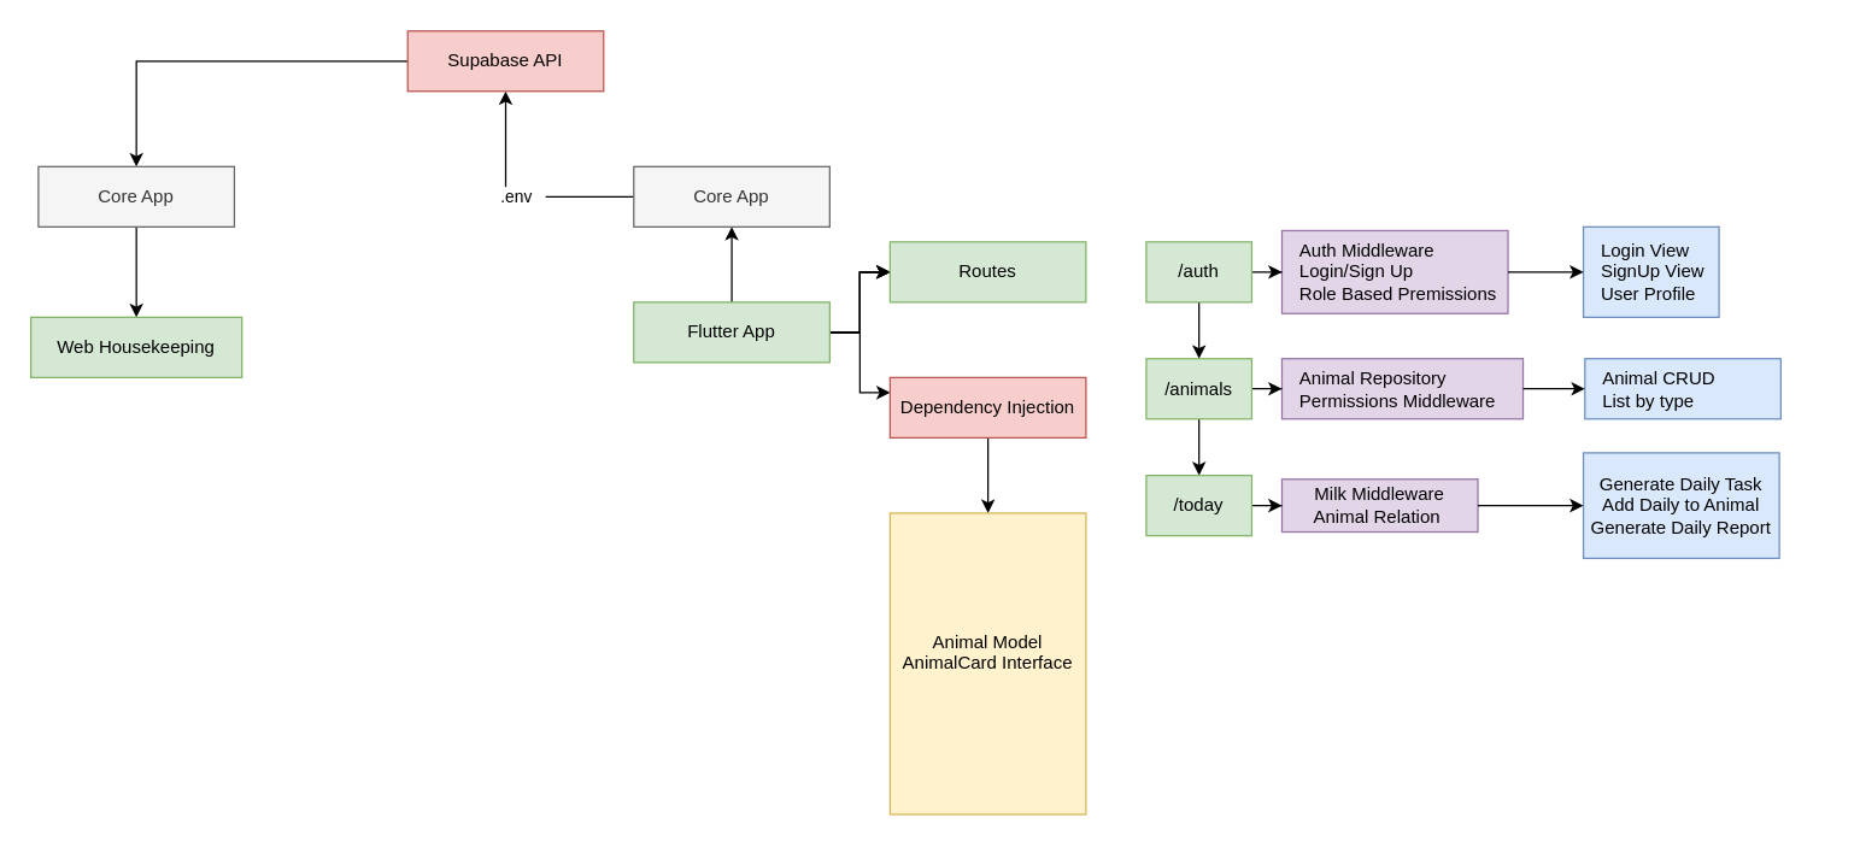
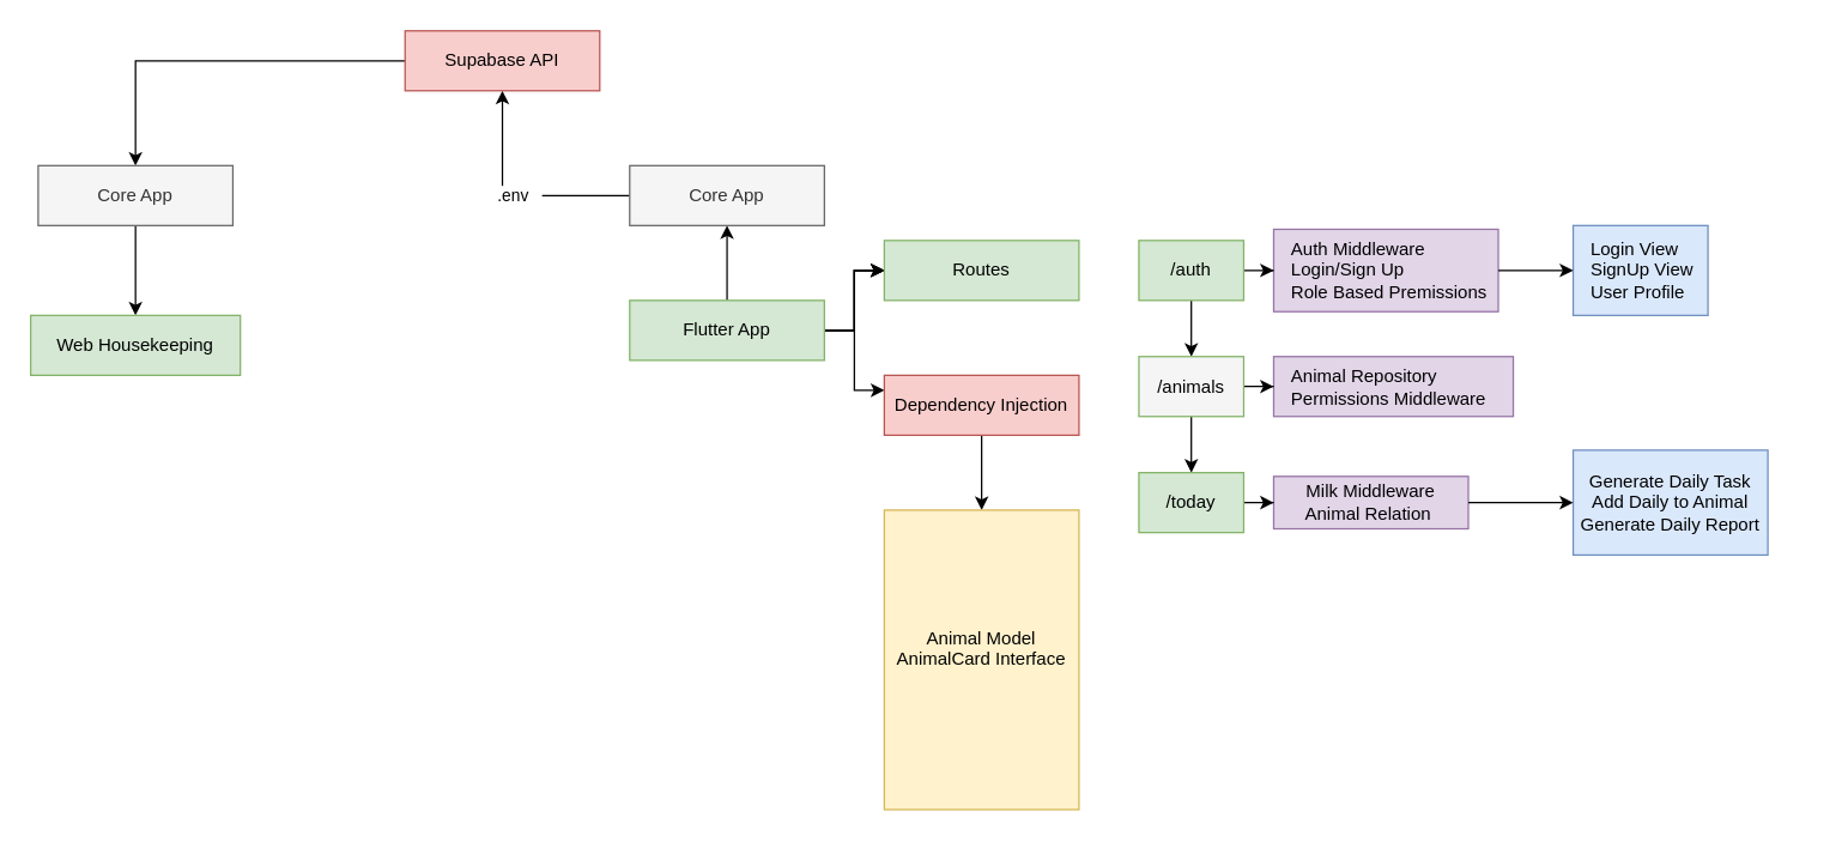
  <mxCell id="0" />
  <mxCell id="1" parent="0" />
  <mxCell id="2" value="" style="edgeStyle=orthogonalEdgeStyle;rounded=0;orthogonalLoop=1;jettySize=auto;html=1;" edge="1" parent="1" source="8" target="10"><mxGeometry relative="1" as="geometry" /></mxCell>
  <mxCell id="3" value="" style="edgeStyle=orthogonalEdgeStyle;rounded=0;orthogonalLoop=1;jettySize=auto;html=1;" edge="1" parent="1" source="8" target="28"><mxGeometry relative="1" as="geometry" /></mxCell>
  <mxCell id="4" value="" style="edgeStyle=orthogonalEdgeStyle;rounded=0;orthogonalLoop=1;jettySize=auto;html=1;" edge="1" parent="1" source="8" target="28"><mxGeometry relative="1" as="geometry" /></mxCell>
  <mxCell id="5" value="" style="edgeStyle=orthogonalEdgeStyle;rounded=0;orthogonalLoop=1;jettySize=auto;html=1;" edge="1" parent="1" source="8" target="28"><mxGeometry relative="1" as="geometry" /></mxCell>
  <mxCell id="6" value="" style="edgeStyle=orthogonalEdgeStyle;rounded=0;orthogonalLoop=1;jettySize=auto;html=1;" edge="1" parent="1" source="8" target="28"><mxGeometry relative="1" as="geometry" /></mxCell>
  <mxCell id="7" value="" style="edgeStyle=orthogonalEdgeStyle;rounded=0;orthogonalLoop=1;jettySize=auto;html=1;" edge="1" parent="1" source="8" target="30"><mxGeometry relative="1" as="geometry"><Array as="points"><mxPoint x="570" y="220" /><mxPoint x="570" y="260" /></Array></mxGeometry></mxCell>
  <mxCell id="8" value="Flutter App" style="rounded=0;whiteSpace=wrap;html=1;fillColor=#d5e8d4;strokeColor=#82b366;" vertex="1" parent="1"><mxGeometry x="420" y="200" width="130" height="40" as="geometry" /></mxCell>
  <mxCell id="9" value="&amp;nbsp; &amp;nbsp;.env&amp;nbsp; &amp;nbsp;" style="edgeStyle=orthogonalEdgeStyle;rounded=0;orthogonalLoop=1;jettySize=auto;html=1;" edge="1" parent="1" source="10" target="12"><mxGeometry relative="1" as="geometry" /></mxCell>
  <mxCell id="10" value="Core App" style="whiteSpace=wrap;html=1;fillColor=#f5f5f5;strokeColor=#666666;rounded=0;fontColor=#333333;" vertex="1" parent="1"><mxGeometry x="420" y="110" width="130" height="40" as="geometry" /></mxCell>
  <mxCell id="11" value="" style="edgeStyle=orthogonalEdgeStyle;rounded=0;orthogonalLoop=1;jettySize=auto;html=1;entryX=0.5;entryY=0;entryDx=0;entryDy=0;" edge="1" parent="1" source="12" target="14"><mxGeometry relative="1" as="geometry"><mxPoint x="225" y="120" as="targetPoint" /></mxGeometry></mxCell>
  <mxCell id="12" value="Supabase API" style="whiteSpace=wrap;html=1;fillColor=#f8cecc;strokeColor=#b85450;rounded=0;" vertex="1" parent="1"><mxGeometry x="270" y="20" width="130" height="40" as="geometry" /></mxCell>
  <mxCell id="13" value="" style="edgeStyle=orthogonalEdgeStyle;rounded=0;orthogonalLoop=1;jettySize=auto;html=1;" edge="1" parent="1" source="14" target="15"><mxGeometry relative="1" as="geometry" /></mxCell>
  <mxCell id="14" value="Core App" style="whiteSpace=wrap;html=1;fillColor=#f5f5f5;strokeColor=#666666;rounded=0;fontColor=#333333;" vertex="1" parent="1"><mxGeometry x="25" y="110" width="130" height="40" as="geometry" /></mxCell>
  <mxCell id="15" value="Web Housekeeping" style="whiteSpace=wrap;html=1;fillColor=#d5e8d4;strokeColor=#82b366;rounded=0;" vertex="1" parent="1"><mxGeometry x="20" y="210" width="140" height="40" as="geometry" /></mxCell>
  <mxCell id="16" value="" style="group" vertex="1" connectable="0" parent="1"><mxGeometry x="850" y="150" width="290" height="60" as="geometry" /></mxCell>
  <mxCell id="17" value="Auth Middleware&lt;br&gt;Login/Sign Up&lt;br&gt;Role Based Premissions" style="rounded=0;whiteSpace=wrap;html=1;fillColor=#e1d5e7;strokeColor=#9673a6;align=left;spacingLeft=10;" vertex="1" parent="16"><mxGeometry y="2.5" width="150" height="55" as="geometry" /></mxCell>
  <mxCell id="18" value="Login View&lt;br&gt;SignUp View&lt;br&gt;User Profile" style="rounded=0;whiteSpace=wrap;html=1;fillColor=#dae8fc;strokeColor=#6c8ebf;align=left;spacingLeft=10;" vertex="1" parent="16"><mxGeometry x="200" width="90" height="60" as="geometry" /></mxCell>
  <mxCell id="19" value="" style="edgeStyle=orthogonalEdgeStyle;rounded=0;orthogonalLoop=1;jettySize=auto;html=1;" edge="1" parent="16" source="17" target="18"><mxGeometry relative="1" as="geometry" /></mxCell>
  <mxCell id="20" value="" style="group" vertex="1" connectable="0" parent="1"><mxGeometry x="850" y="237.5" width="362" height="40" as="geometry" /></mxCell>
- <mxCell id="21" value="Animal CRUD&lt;br&gt;List by type" style="rounded=0;whiteSpace=wrap;html=1;fillColor=#dae8fc;strokeColor=#6c8ebf;align=left;spacingLeft=10;" vertex="1" parent="20"><mxGeometry x="201" width="130" height="40" as="geometry" /></mxCell>
  <mxCell id="22" value="Animal Repository&lt;br&gt;Permissions Middleware" style="rounded=0;whiteSpace=wrap;html=1;fillColor=#e1d5e7;strokeColor=#9673a6;align=left;spacingLeft=10;" vertex="1" parent="20"><mxGeometry width="160" height="40" as="geometry" /></mxCell>
- <mxCell id="23" value="" style="edgeStyle=orthogonalEdgeStyle;rounded=0;orthogonalLoop=1;jettySize=auto;html=1;" edge="1" parent="20" source="22" target="21"><mxGeometry relative="1" as="geometry" /></mxCell>
  <mxCell id="24" value="" style="group" vertex="1" connectable="0" parent="1"><mxGeometry x="850" y="300" width="330" height="70" as="geometry" /></mxCell>
  <mxCell id="25" value="Generate Daily Task&lt;br&gt;Add Daily to Animal&lt;br&gt;Generate Daily Report" style="rounded=0;whiteSpace=wrap;html=1;fillColor=#dae8fc;strokeColor=#6c8ebf;" vertex="1" parent="24"><mxGeometry x="200" width="130" height="70" as="geometry" /></mxCell>
  <mxCell id="26" value="Milk Middleware&lt;br&gt;Animal Relation&amp;nbsp;" style="rounded=0;whiteSpace=wrap;html=1;fillColor=#e1d5e7;strokeColor=#9673a6;" vertex="1" parent="24"><mxGeometry y="17.5" width="130" height="35" as="geometry" /></mxCell>
  <mxCell id="27" value="" style="edgeStyle=orthogonalEdgeStyle;rounded=0;orthogonalLoop=1;jettySize=auto;html=1;" edge="1" parent="24" source="26" target="25"><mxGeometry relative="1" as="geometry" /></mxCell>
  <mxCell id="28" value="Routes" style="rounded=0;whiteSpace=wrap;html=1;fillColor=#d5e8d4;strokeColor=#82b366;" vertex="1" parent="1"><mxGeometry x="590" y="160" width="130" height="40" as="geometry" /></mxCell>
  <mxCell id="29" value="" style="edgeStyle=orthogonalEdgeStyle;rounded=0;orthogonalLoop=1;jettySize=auto;html=1;" edge="1" parent="1" source="30" target="39"><mxGeometry relative="1" as="geometry" /></mxCell>
  <mxCell id="30" value="Dependency Injection" style="rounded=0;whiteSpace=wrap;html=1;fillColor=#f8cecc;strokeColor=#b85450;" vertex="1" parent="1"><mxGeometry x="590" y="250" width="130" height="40" as="geometry" /></mxCell>
  <mxCell id="31" value="" style="edgeStyle=orthogonalEdgeStyle;rounded=0;orthogonalLoop=1;jettySize=auto;html=1;" edge="1" parent="1" source="33" target="36"><mxGeometry relative="1" as="geometry" /></mxCell>
  <mxCell id="32" style="edgeStyle=orthogonalEdgeStyle;rounded=0;orthogonalLoop=1;jettySize=auto;html=1;" edge="1" parent="1" source="33" target="17"><mxGeometry relative="1" as="geometry" /></mxCell>
  <mxCell id="33" value="/auth" style="rounded=0;whiteSpace=wrap;html=1;fillColor=#d5e8d4;strokeColor=#82b366;" vertex="1" parent="1"><mxGeometry x="760" y="160" width="70" height="40" as="geometry" /></mxCell>
  <mxCell id="34" style="edgeStyle=orthogonalEdgeStyle;rounded=0;orthogonalLoop=1;jettySize=auto;html=1;" edge="1" parent="1" source="36" target="22"><mxGeometry relative="1" as="geometry" /></mxCell>
  <mxCell id="35" value="" style="edgeStyle=orthogonalEdgeStyle;rounded=0;orthogonalLoop=1;jettySize=auto;html=1;" edge="1" parent="1" source="36" target="38"><mxGeometry relative="1" as="geometry" /></mxCell>
- <mxCell id="36" value="/animals" style="rounded=0;whiteSpace=wrap;html=1;fillColor=#d5e8d4;strokeColor=#82b366;" vertex="1" parent="1"><mxGeometry x="760" y="237.5" width="70" height="40" as="geometry" /></mxCell>
+ <mxCell id="36" value="/animals" style="rounded=0;whiteSpace=wrap;html=1;fillColor=#f5f5f5;strokeColor=#82b366;" vertex="1" parent="1"><mxGeometry x="760" y="237.5" width="70" height="40" as="geometry" /></mxCell>
  <mxCell id="37" style="edgeStyle=orthogonalEdgeStyle;rounded=0;orthogonalLoop=1;jettySize=auto;html=1;" edge="1" parent="1" source="38" target="26"><mxGeometry relative="1" as="geometry" /></mxCell>
  <mxCell id="38" value="/today" style="rounded=0;whiteSpace=wrap;html=1;fillColor=#d5e8d4;strokeColor=#82b366;" vertex="1" parent="1"><mxGeometry x="760" y="315" width="70" height="40" as="geometry" /></mxCell>
  <mxCell id="39" value="&lt;span&gt;Animal Model&lt;/span&gt;&lt;br&gt;&lt;span&gt;AnimalCard Interface&lt;br&gt;&lt;br&gt;&lt;/span&gt;" style="rounded=0;whiteSpace=wrap;html=1;fillColor=#fff2cc;strokeColor=#d6b656;" vertex="1" parent="1"><mxGeometry x="590" y="340" width="130" height="200" as="geometry" /></mxCell>
